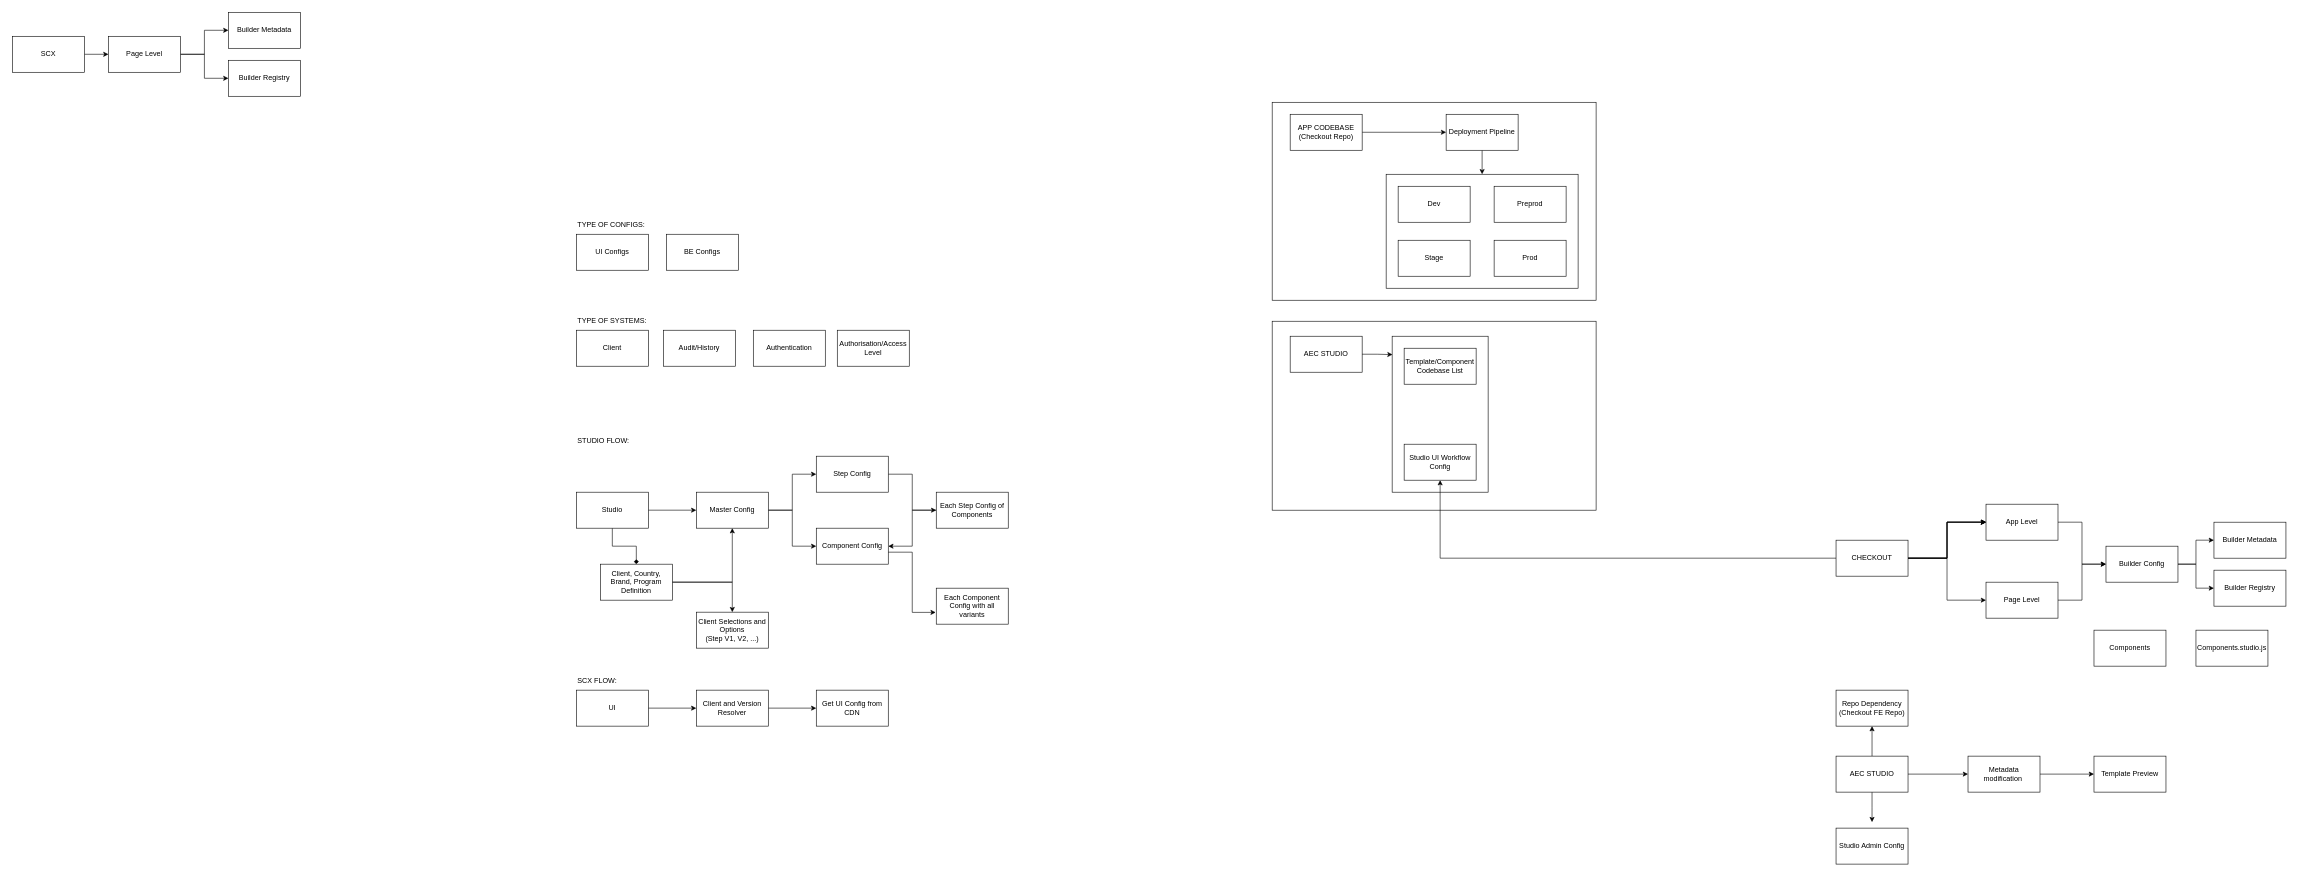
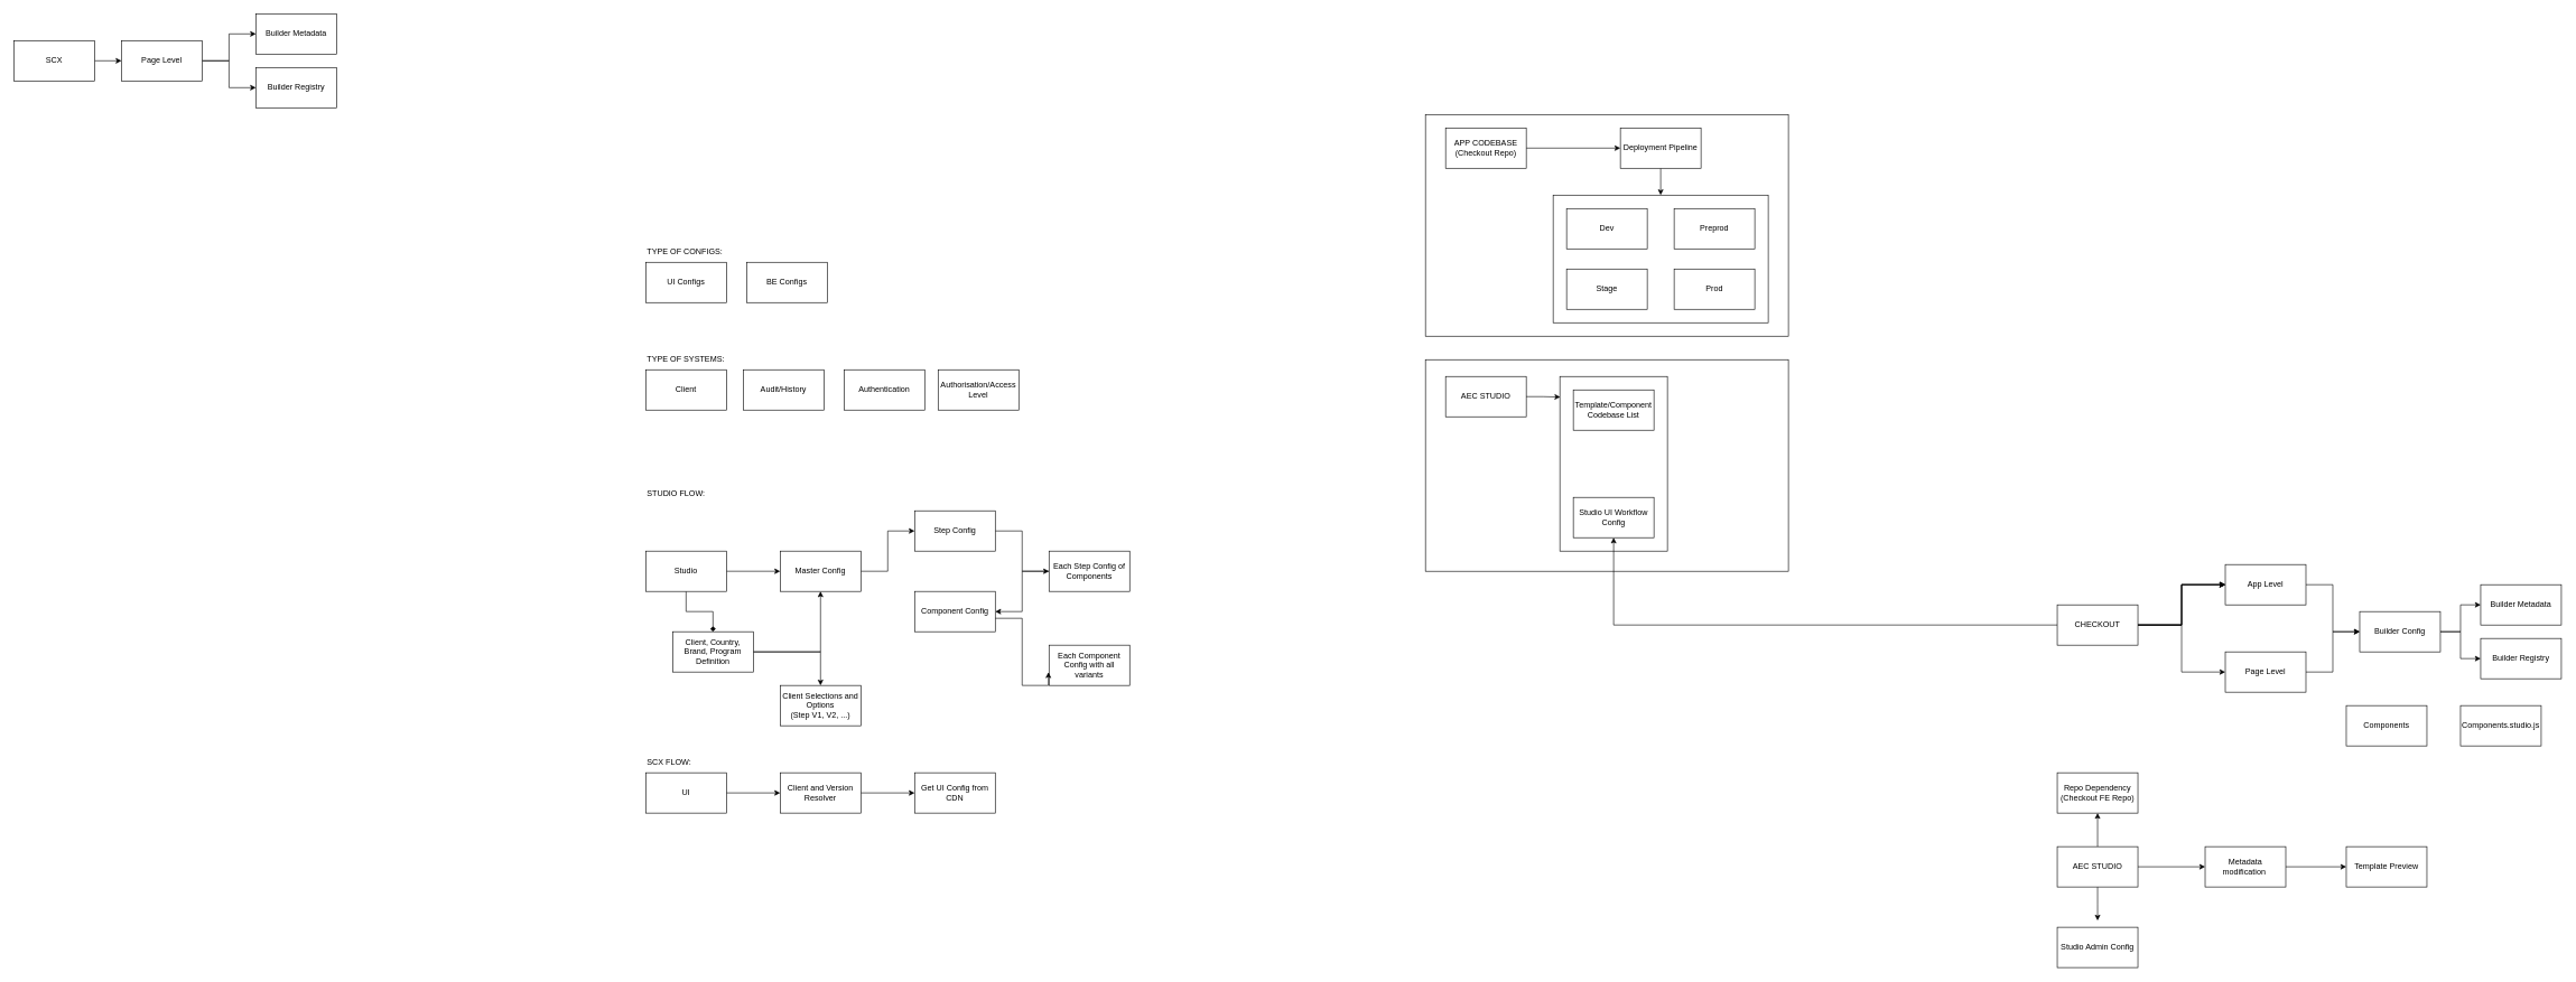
  <mxCell id="0" />
  <mxCell id="1" parent="0" />
  <mxCell id="2" value="" style="rounded=0;whiteSpace=wrap;html=1;fillColor=none;" vertex="1" parent="1"><mxGeometry x="2120" y="170" width="540" height="330" as="geometry" /></mxCell>
  <mxCell id="3" style="edgeStyle=orthogonalEdgeStyle;rounded=0;orthogonalLoop=1;jettySize=auto;html=1;entryX=0;entryY=0.5;entryDx=0;entryDy=0;" parent="1" source="4" target="7" edge="1"><mxGeometry relative="1" as="geometry" /></mxCell>
  <mxCell id="4" value="SCX" style="rounded=0;whiteSpace=wrap;html=1;" parent="1" vertex="1"><mxGeometry x="20" y="60" width="120" height="60" as="geometry" /></mxCell>
  <mxCell id="5" style="edgeStyle=orthogonalEdgeStyle;rounded=0;orthogonalLoop=1;jettySize=auto;html=1;" parent="1" source="7" target="8" edge="1"><mxGeometry relative="1" as="geometry" /></mxCell>
  <mxCell id="6" style="edgeStyle=orthogonalEdgeStyle;rounded=0;orthogonalLoop=1;jettySize=auto;html=1;entryX=0;entryY=0.5;entryDx=0;entryDy=0;" parent="1" source="7" target="9" edge="1"><mxGeometry relative="1" as="geometry" /></mxCell>
  <mxCell id="7" value="Page Level" style="rounded=0;whiteSpace=wrap;html=1;" parent="1" vertex="1"><mxGeometry x="180" y="60" width="120" height="60" as="geometry" /></mxCell>
  <mxCell id="8" value="Builder Metadata" style="rounded=0;whiteSpace=wrap;html=1;" parent="1" vertex="1"><mxGeometry x="380" y="20" width="120" height="60" as="geometry" /></mxCell>
  <mxCell id="9" value="Builder Registry" style="rounded=0;whiteSpace=wrap;html=1;" parent="1" vertex="1"><mxGeometry x="380" y="100" width="120" height="60" as="geometry" /></mxCell>
  <mxCell id="10" style="edgeStyle=orthogonalEdgeStyle;rounded=0;orthogonalLoop=1;jettySize=auto;html=1;entryX=0;entryY=0.5;entryDx=0;entryDy=0;" parent="1" source="12" target="15" edge="1"><mxGeometry relative="1" as="geometry" /></mxCell>
  <mxCell id="11" style="edgeStyle=orthogonalEdgeStyle;rounded=0;orthogonalLoop=1;jettySize=auto;html=1;entryX=0.5;entryY=0;entryDx=0;entryDy=0;endArrow=diamond;" parent="1" source="12" target="25" edge="1"><mxGeometry relative="1" as="geometry" /></mxCell>
  <mxCell id="12" value="Studio" style="rounded=0;whiteSpace=wrap;html=1;" parent="1" vertex="1"><mxGeometry x="960" y="820" width="120" height="60" as="geometry" /></mxCell>
  <mxCell id="13" style="edgeStyle=orthogonalEdgeStyle;rounded=0;orthogonalLoop=1;jettySize=auto;html=1;entryX=0;entryY=0.5;entryDx=0;entryDy=0;" parent="1" source="15" target="17" edge="1"><mxGeometry relative="1" as="geometry" /></mxCell>
- <mxCell id="14" style="edgeStyle=orthogonalEdgeStyle;rounded=0;orthogonalLoop=1;jettySize=auto;html=1;entryX=0;entryY=0.5;entryDx=0;entryDy=0;" parent="1" source="15" target="18" edge="1"><mxGeometry relative="1" as="geometry" /></mxCell>
  <mxCell id="15" value="Master Config" style="rounded=0;whiteSpace=wrap;html=1;" parent="1" vertex="1"><mxGeometry x="1160" y="820" width="120" height="60" as="geometry" /></mxCell>
  <mxCell id="16" style="edgeStyle=orthogonalEdgeStyle;rounded=0;orthogonalLoop=1;jettySize=auto;html=1;entryX=0;entryY=0.5;entryDx=0;entryDy=0;" parent="1" source="17" target="20" edge="1"><mxGeometry relative="1" as="geometry" /></mxCell>
  <mxCell id="17" value="Step Config" style="rounded=0;whiteSpace=wrap;html=1;" parent="1" vertex="1"><mxGeometry x="1360" y="760" width="120" height="60" as="geometry" /></mxCell>
  <mxCell id="18" value="Component Config" style="rounded=0;whiteSpace=wrap;html=1;" parent="1" vertex="1"><mxGeometry x="1360" y="880" width="120" height="60" as="geometry" /></mxCell>
  <mxCell id="19" style="edgeStyle=orthogonalEdgeStyle;rounded=0;orthogonalLoop=1;jettySize=auto;html=1;entryX=1;entryY=0.5;entryDx=0;entryDy=0;" parent="1" source="20" target="18" edge="1"><mxGeometry relative="1" as="geometry" /></mxCell>
  <mxCell id="20" value="Each Step Config of Components" style="rounded=0;whiteSpace=wrap;html=1;" parent="1" vertex="1"><mxGeometry x="1560" y="820" width="120" height="60" as="geometry" /></mxCell>
- <mxCell id="21" value="Each Component Config with all variants" style="rounded=0;whiteSpace=wrap;html=1;" parent="1" vertex="1"><mxGeometry x="1560" y="980" width="120" height="60" as="geometry" /></mxCell>
+ <mxCell id="21" value="Each Component Config with all variants" style="rounded=0;whiteSpace=wrap;html=1;" parent="1" vertex="1"><mxGeometry x="1560" y="960" width="120" height="60" as="geometry" /></mxCell>
  <mxCell id="22" style="edgeStyle=orthogonalEdgeStyle;rounded=0;orthogonalLoop=1;jettySize=auto;html=1;entryX=-0.008;entryY=0.673;entryDx=0;entryDy=0;entryPerimeter=0;" parent="1" source="18" target="21" edge="1"><mxGeometry relative="1" as="geometry"><Array as="points"><mxPoint x="1520" y="920" /><mxPoint x="1520" y="1020" /></Array></mxGeometry></mxCell>
  <mxCell id="23" style="edgeStyle=orthogonalEdgeStyle;rounded=0;orthogonalLoop=1;jettySize=auto;html=1;entryX=0.5;entryY=1;entryDx=0;entryDy=0;" parent="1" source="25" target="15" edge="1"><mxGeometry relative="1" as="geometry" /></mxCell>
  <mxCell id="24" style="edgeStyle=orthogonalEdgeStyle;rounded=0;orthogonalLoop=1;jettySize=auto;html=1;entryX=0.5;entryY=0;entryDx=0;entryDy=0;" parent="1" source="25" target="26" edge="1"><mxGeometry relative="1" as="geometry" /></mxCell>
  <mxCell id="25" value="Client, Country, Brand, Program Definition" style="rounded=0;whiteSpace=wrap;html=1;" parent="1" vertex="1"><mxGeometry x="1000" y="940" width="120" height="60" as="geometry" /></mxCell>
  <mxCell id="26" value="Client Selections and Options&lt;br&gt;(Step V1, V2, ...)" style="rounded=0;whiteSpace=wrap;html=1;" parent="1" vertex="1"><mxGeometry x="1160" y="1020" width="120" height="60" as="geometry" /></mxCell>
  <mxCell id="27" value="Audit/History" style="rounded=0;whiteSpace=wrap;html=1;" parent="1" vertex="1"><mxGeometry x="1105" y="550" width="120" height="60" as="geometry" /></mxCell>
  <mxCell id="28" value="Authentication" style="rounded=0;whiteSpace=wrap;html=1;" parent="1" vertex="1"><mxGeometry x="1255" y="550" width="120" height="60" as="geometry" /></mxCell>
  <mxCell id="29" value="Authorisation/Access Level" style="rounded=0;whiteSpace=wrap;html=1;" parent="1" vertex="1"><mxGeometry x="1395" y="550" width="120" height="60" as="geometry" /></mxCell>
  <mxCell id="30" value="Client" style="rounded=0;whiteSpace=wrap;html=1;" parent="1" vertex="1"><mxGeometry x="960" y="550" width="120" height="60" as="geometry" /></mxCell>
  <mxCell id="31" value="UI Configs" style="rounded=0;whiteSpace=wrap;html=1;" parent="1" vertex="1"><mxGeometry x="960" y="390" width="120" height="60" as="geometry" /></mxCell>
  <mxCell id="32" value="BE Configs" style="rounded=0;whiteSpace=wrap;html=1;" parent="1" vertex="1"><mxGeometry x="1110" y="390" width="120" height="60" as="geometry" /></mxCell>
  <mxCell id="33" value="TYPE OF CONFIGS:" style="text;html=1;align=left;verticalAlign=middle;whiteSpace=wrap;rounded=0;" parent="1" vertex="1"><mxGeometry x="960" y="360" width="130" height="30" as="geometry" /></mxCell>
  <mxCell id="34" value="TYPE OF SYSTEMS:" style="text;html=1;align=left;verticalAlign=middle;whiteSpace=wrap;rounded=0;" parent="1" vertex="1"><mxGeometry x="960" y="520" width="130" height="30" as="geometry" /></mxCell>
  <mxCell id="35" value="STUDIO FLOW:" style="text;html=1;align=left;verticalAlign=middle;whiteSpace=wrap;rounded=0;" parent="1" vertex="1"><mxGeometry x="960" y="720" width="130" height="30" as="geometry" /></mxCell>
  <mxCell id="36" style="edgeStyle=orthogonalEdgeStyle;rounded=0;orthogonalLoop=1;jettySize=auto;html=1;entryX=0;entryY=0.5;entryDx=0;entryDy=0;" parent="1" source="37" target="40" edge="1"><mxGeometry relative="1" as="geometry" /></mxCell>
  <mxCell id="37" value="UI" style="rounded=0;whiteSpace=wrap;html=1;" parent="1" vertex="1"><mxGeometry x="960" y="1150" width="120" height="60" as="geometry" /></mxCell>
  <mxCell id="38" value="SCX FLOW:" style="text;html=1;align=left;verticalAlign=middle;whiteSpace=wrap;rounded=0;" parent="1" vertex="1"><mxGeometry x="960" y="1119" width="130" height="30" as="geometry" /></mxCell>
  <mxCell id="39" style="edgeStyle=orthogonalEdgeStyle;rounded=0;orthogonalLoop=1;jettySize=auto;html=1;entryX=0;entryY=0.5;entryDx=0;entryDy=0;" parent="1" source="40" target="41" edge="1"><mxGeometry relative="1" as="geometry" /></mxCell>
  <mxCell id="40" value="Client and Version Resolver" style="rounded=0;whiteSpace=wrap;html=1;" parent="1" vertex="1"><mxGeometry x="1160" y="1150" width="120" height="60" as="geometry" /></mxCell>
  <mxCell id="41" value="Get UI Config from CDN" style="rounded=0;whiteSpace=wrap;html=1;" parent="1" vertex="1"><mxGeometry x="1360" y="1150" width="120" height="60" as="geometry" /></mxCell>
  <mxCell id="42" value="" style="edgeStyle=orthogonalEdgeStyle;rounded=0;orthogonalLoop=1;jettySize=auto;html=1;" edge="1" parent="1" source="45" target="46"><mxGeometry relative="1" as="geometry" /></mxCell>
  <mxCell id="43" style="edgeStyle=orthogonalEdgeStyle;rounded=0;orthogonalLoop=1;jettySize=auto;html=1;entryX=0;entryY=0.5;entryDx=0;entryDy=0;" edge="1" parent="1" source="45" target="64"><mxGeometry relative="1" as="geometry" /></mxCell>
  <mxCell id="44" style="edgeStyle=orthogonalEdgeStyle;rounded=0;orthogonalLoop=1;jettySize=auto;html=1;" edge="1" parent="1" source="45"><mxGeometry relative="1" as="geometry"><mxPoint x="3120" y="1370" as="targetPoint" /></mxGeometry></mxCell>
  <mxCell id="45" value="AEC STUDIO" style="rounded=0;whiteSpace=wrap;html=1;" vertex="1" parent="1"><mxGeometry x="3060" y="1260" width="120" height="60" as="geometry" /></mxCell>
  <mxCell id="46" value="Repo Dependency&lt;br&gt;(Checkout FE Repo)" style="whiteSpace=wrap;html=1;rounded=0;" vertex="1" parent="1"><mxGeometry x="3060" y="1150" width="120" height="60" as="geometry" /></mxCell>
  <mxCell id="47" value="" style="edgeStyle=orthogonalEdgeStyle;rounded=0;orthogonalLoop=1;jettySize=auto;html=1;" edge="1" parent="1" source="53" target="55"><mxGeometry relative="1" as="geometry" /></mxCell>
  <mxCell id="48" value="" style="edgeStyle=orthogonalEdgeStyle;rounded=0;orthogonalLoop=1;jettySize=auto;html=1;" edge="1" parent="1" source="53" target="55"><mxGeometry relative="1" as="geometry" /></mxCell>
  <mxCell id="49" value="" style="edgeStyle=orthogonalEdgeStyle;rounded=0;orthogonalLoop=1;jettySize=auto;html=1;" edge="1" parent="1" source="53" target="55"><mxGeometry relative="1" as="geometry" /></mxCell>
  <mxCell id="50" value="" style="edgeStyle=orthogonalEdgeStyle;rounded=0;orthogonalLoop=1;jettySize=auto;html=1;" edge="1" parent="1" source="53" target="55"><mxGeometry relative="1" as="geometry" /></mxCell>
  <mxCell id="51" style="edgeStyle=orthogonalEdgeStyle;rounded=0;orthogonalLoop=1;jettySize=auto;html=1;entryX=0;entryY=0.5;entryDx=0;entryDy=0;" edge="1" parent="1" source="53" target="57"><mxGeometry relative="1" as="geometry" /></mxCell>
  <mxCell id="52" style="edgeStyle=orthogonalEdgeStyle;rounded=0;orthogonalLoop=1;jettySize=auto;html=1;" edge="1" parent="1" source="53" target="82"><mxGeometry relative="1" as="geometry" /></mxCell>
  <mxCell id="53" value="CHECKOUT" style="rounded=0;whiteSpace=wrap;html=1;" vertex="1" parent="1"><mxGeometry x="3060" y="900" width="120" height="60" as="geometry" /></mxCell>
  <mxCell id="54" style="edgeStyle=orthogonalEdgeStyle;rounded=0;orthogonalLoop=1;jettySize=auto;html=1;entryX=0;entryY=0.5;entryDx=0;entryDy=0;" edge="1" parent="1" source="55" target="62"><mxGeometry relative="1" as="geometry" /></mxCell>
  <mxCell id="55" value="App Level" style="whiteSpace=wrap;html=1;rounded=0;" vertex="1" parent="1"><mxGeometry x="3310" y="840" width="120" height="60" as="geometry" /></mxCell>
  <mxCell id="56" style="edgeStyle=orthogonalEdgeStyle;rounded=0;orthogonalLoop=1;jettySize=auto;html=1;entryX=0;entryY=0.5;entryDx=0;entryDy=0;" edge="1" parent="1" source="57" target="62"><mxGeometry relative="1" as="geometry" /></mxCell>
  <mxCell id="57" value="Page Level" style="whiteSpace=wrap;html=1;rounded=0;" vertex="1" parent="1"><mxGeometry x="3310" y="970" width="120" height="60" as="geometry" /></mxCell>
  <mxCell id="58" value="Builder Metadata" style="whiteSpace=wrap;html=1;rounded=0;" vertex="1" parent="1"><mxGeometry x="3690" y="870" width="120" height="60" as="geometry" /></mxCell>
  <mxCell id="59" value="Builder Registry" style="whiteSpace=wrap;html=1;rounded=0;" vertex="1" parent="1"><mxGeometry x="3690" y="950" width="120" height="60" as="geometry" /></mxCell>
  <mxCell id="60" style="edgeStyle=orthogonalEdgeStyle;rounded=0;orthogonalLoop=1;jettySize=auto;html=1;entryX=0;entryY=0.5;entryDx=0;entryDy=0;" edge="1" parent="1" source="62" target="58"><mxGeometry relative="1" as="geometry" /></mxCell>
  <mxCell id="61" style="edgeStyle=orthogonalEdgeStyle;rounded=0;orthogonalLoop=1;jettySize=auto;html=1;entryX=0;entryY=0.5;entryDx=0;entryDy=0;" edge="1" parent="1" source="62" target="59"><mxGeometry relative="1" as="geometry" /></mxCell>
  <mxCell id="62" value="Builder Config" style="whiteSpace=wrap;html=1;rounded=0;" vertex="1" parent="1"><mxGeometry x="3510" y="910" width="120" height="60" as="geometry" /></mxCell>
  <mxCell id="63" style="edgeStyle=orthogonalEdgeStyle;rounded=0;orthogonalLoop=1;jettySize=auto;html=1;entryX=0;entryY=0.5;entryDx=0;entryDy=0;" edge="1" parent="1" source="64" target="65"><mxGeometry relative="1" as="geometry" /></mxCell>
  <mxCell id="64" value="Metadata modification&amp;nbsp;" style="whiteSpace=wrap;html=1;rounded=0;" vertex="1" parent="1"><mxGeometry x="3280" y="1260" width="120" height="60" as="geometry" /></mxCell>
  <mxCell id="65" value="Template Preview" style="whiteSpace=wrap;html=1;rounded=0;" vertex="1" parent="1"><mxGeometry x="3490" y="1260" width="120" height="60" as="geometry" /></mxCell>
  <mxCell id="66" value="Components" style="rounded=0;whiteSpace=wrap;html=1;" vertex="1" parent="1"><mxGeometry x="3490" y="1050" width="120" height="60" as="geometry" /></mxCell>
  <mxCell id="67" value="Components.studio.js" style="rounded=0;whiteSpace=wrap;html=1;" vertex="1" parent="1"><mxGeometry x="3660" y="1050" width="120" height="60" as="geometry" /></mxCell>
  <mxCell id="68" value="Studio Admin Config" style="rounded=0;whiteSpace=wrap;html=1;" vertex="1" parent="1"><mxGeometry x="3060" y="1380" width="120" height="60" as="geometry" /></mxCell>
  <mxCell id="69" style="edgeStyle=orthogonalEdgeStyle;rounded=0;orthogonalLoop=1;jettySize=auto;html=1;entryX=0;entryY=0.5;entryDx=0;entryDy=0;" edge="1" parent="1" source="70" target="72"><mxGeometry relative="1" as="geometry" /></mxCell>
  <mxCell id="70" value="APP CODEBASE&lt;br&gt;(Checkout Repo)" style="rounded=0;whiteSpace=wrap;html=1;" vertex="1" parent="1"><mxGeometry x="2150" y="190" width="120" height="60" as="geometry" /></mxCell>
  <mxCell id="71" style="edgeStyle=orthogonalEdgeStyle;rounded=0;orthogonalLoop=1;jettySize=auto;html=1;entryX=0.5;entryY=0;entryDx=0;entryDy=0;" edge="1" parent="1" source="72" target="74"><mxGeometry relative="1" as="geometry" /></mxCell>
  <mxCell id="72" value="Deployment Pipeline" style="rounded=0;whiteSpace=wrap;html=1;" vertex="1" parent="1"><mxGeometry x="2410" y="190" width="120" height="60" as="geometry" /></mxCell>
  <mxCell id="73" value="" style="group" vertex="1" connectable="0" parent="1"><mxGeometry x="2310" y="290" width="320" height="190" as="geometry" /></mxCell>
  <mxCell id="74" value="" style="rounded=0;whiteSpace=wrap;html=1;fillColor=none;" vertex="1" parent="73"><mxGeometry width="320" height="190" as="geometry" /></mxCell>
  <mxCell id="75" value="Dev" style="rounded=0;whiteSpace=wrap;html=1;" vertex="1" parent="73"><mxGeometry x="20" y="20" width="120" height="60" as="geometry" /></mxCell>
  <mxCell id="76" value="Stage" style="rounded=0;whiteSpace=wrap;html=1;" vertex="1" parent="73"><mxGeometry x="20" y="110" width="120" height="60" as="geometry" /></mxCell>
  <mxCell id="77" value="Preprod" style="rounded=0;whiteSpace=wrap;html=1;" vertex="1" parent="73"><mxGeometry x="180" y="20" width="120" height="60" as="geometry" /></mxCell>
  <mxCell id="78" value="Prod" style="rounded=0;whiteSpace=wrap;html=1;" vertex="1" parent="73"><mxGeometry x="180" y="110" width="120" height="60" as="geometry" /></mxCell>
  <mxCell id="79" value="" style="rounded=0;whiteSpace=wrap;html=1;fillColor=none;" vertex="1" parent="1"><mxGeometry x="2120" y="535" width="540" height="315" as="geometry" /></mxCell>
  <mxCell id="80" value="AEC STUDIO" style="rounded=0;whiteSpace=wrap;html=1;" vertex="1" parent="1"><mxGeometry x="2150" y="560" width="120" height="60" as="geometry" /></mxCell>
  <mxCell id="81" value="" style="rounded=0;whiteSpace=wrap;html=1;fillColor=none;" vertex="1" parent="1"><mxGeometry x="2320" y="560" width="160" height="260" as="geometry" /></mxCell>
  <mxCell id="82" value="Studio UI Workflow Config" style="rounded=0;whiteSpace=wrap;html=1;" vertex="1" parent="1"><mxGeometry x="2340" y="740" width="120" height="60" as="geometry" /></mxCell>
  <mxCell id="83" value="Template/Component&lt;br&gt;Codebase List" style="rounded=0;whiteSpace=wrap;html=1;" vertex="1" parent="1"><mxGeometry x="2340" y="580" width="120" height="60" as="geometry" /></mxCell>
  <mxCell id="84" style="edgeStyle=orthogonalEdgeStyle;rounded=0;orthogonalLoop=1;jettySize=auto;html=1;entryX=0.004;entryY=0.118;entryDx=0;entryDy=0;entryPerimeter=0;" edge="1" parent="1" source="80" target="81"><mxGeometry relative="1" as="geometry" /></mxCell>
